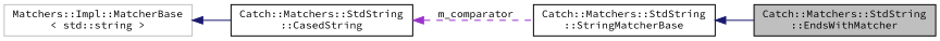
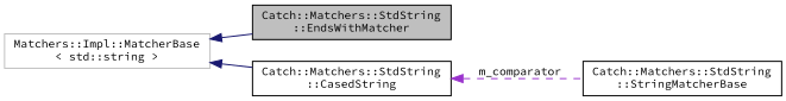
  digraph {
    fontname="Source Code Pro"
    rankdir=LR
    node [color=black fillcolor=white fontname="Source Code Pro" fontsize=10 shape=record style=filled]
    edge [color=midnightblue dir=back fontname="Source Code Pro" fontsize=10 labelfontname=Helvetica labelfontsize=10 style=solid]
    n1 [fillcolor=grey75 fontcolor=black height=0.2 label="Catch::Matchers::StdString\l::EndsWithMatcher" width=0.4]
    n2 [height=0.2 label="Catch::Matchers::StdString\l::StringMatcherBase" width=0.4]
    n3 [color=grey75 height=0.2 label="Matchers::Impl::MatcherBase\l\< std::string \>" width=0.4]
    n4 [height=0.2 label="Catch::Matchers::StdString\l::CasedString" width=0.4]
-   n2 -> n1
+   n3 -> n1
    n3 -> n4
    n4 -> n2 [color=darkorchid3 label=" m_comparator" style=dashed]
  }
